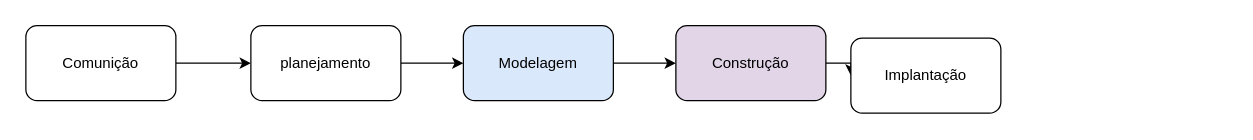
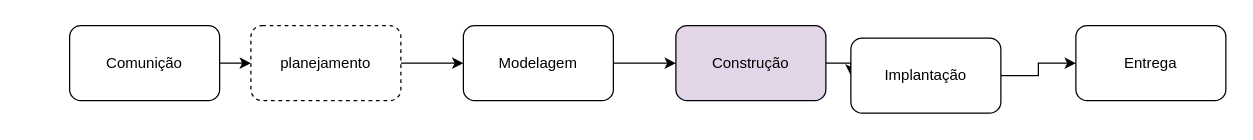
  <mxCell id="0" />
  <mxCell id="1" parent="0" />
  <mxCell id="2" style="edgeStyle=orthogonalEdgeStyle;rounded=0;orthogonalLoop=1;jettySize=auto;html=1;exitX=1;exitY=0.5;exitDx=0;exitDy=0;" edge="1" parent="1" source="3" target="5"><mxGeometry relative="1" as="geometry" /></mxCell>
- <mxCell id="3" value="&lt;font style=&quot;vertical-align: inherit;&quot;&gt;&lt;font style=&quot;vertical-align: inherit;&quot;&gt;Comunição&lt;/font&gt;&lt;/font&gt;" style="rounded=1;whiteSpace=wrap;html=1;" vertex="1" parent="1"><mxGeometry x="20" y="20" width="120" height="60" as="geometry" /></mxCell>
+ <mxCell id="3" value="&lt;font style=&quot;vertical-align: inherit;&quot;&gt;&lt;font style=&quot;vertical-align: inherit;&quot;&gt;Comunição&lt;/font&gt;&lt;/font&gt;" style="rounded=1;whiteSpace=wrap;html=1;" vertex="1" parent="1"><mxGeometry x="55" y="20" width="120" height="60" as="geometry" /></mxCell>
  <mxCell id="4" style="edgeStyle=orthogonalEdgeStyle;rounded=0;orthogonalLoop=1;jettySize=auto;html=1;exitX=1;exitY=0.5;exitDx=0;exitDy=0;" edge="1" parent="1" source="5" target="7"><mxGeometry relative="1" as="geometry" /></mxCell>
- <mxCell id="5" value="&lt;font style=&quot;vertical-align: inherit;&quot;&gt;&lt;font style=&quot;vertical-align: inherit;&quot;&gt;planejamento&lt;/font&gt;&lt;/font&gt;" style="rounded=1;whiteSpace=wrap;html=1;" vertex="1" parent="1"><mxGeometry x="200" y="20" width="120" height="60" as="geometry" /></mxCell>
+ <mxCell id="5" value="&lt;font style=&quot;vertical-align: inherit;&quot;&gt;&lt;font style=&quot;vertical-align: inherit;&quot;&gt;planejamento&lt;/font&gt;&lt;/font&gt;" style="rounded=1;whiteSpace=wrap;html=1;dashed=1;" vertex="1" parent="1"><mxGeometry x="200" y="20" width="120" height="60" as="geometry" /></mxCell>
  <mxCell id="6" style="edgeStyle=orthogonalEdgeStyle;rounded=0;orthogonalLoop=1;jettySize=auto;html=1;exitX=1;exitY=0.5;exitDx=0;exitDy=0;" edge="1" parent="1" source="7" target="9"><mxGeometry relative="1" as="geometry" /></mxCell>
- <mxCell id="7" value="&lt;font style=&quot;vertical-align: inherit;&quot;&gt;&lt;font style=&quot;vertical-align: inherit;&quot;&gt;&lt;font style=&quot;vertical-align: inherit;&quot;&gt;&lt;font style=&quot;vertical-align: inherit;&quot;&gt;Modelagem&lt;/font&gt;&lt;/font&gt;&lt;/font&gt;&lt;/font&gt;" style="rounded=1;whiteSpace=wrap;html=1;fillColor=#dae8fc;" vertex="1" parent="1"><mxGeometry x="370" y="20" width="120" height="60" as="geometry" /></mxCell>
+ <mxCell id="7" value="&lt;font style=&quot;vertical-align: inherit;&quot;&gt;&lt;font style=&quot;vertical-align: inherit;&quot;&gt;&lt;font style=&quot;vertical-align: inherit;&quot;&gt;&lt;font style=&quot;vertical-align: inherit;&quot;&gt;Modelagem&lt;/font&gt;&lt;/font&gt;&lt;/font&gt;&lt;/font&gt;" style="rounded=1;whiteSpace=wrap;html=1;" vertex="1" parent="1"><mxGeometry x="370" y="20" width="120" height="60" as="geometry" /></mxCell>
  <mxCell id="8" style="edgeStyle=orthogonalEdgeStyle;rounded=0;orthogonalLoop=1;jettySize=auto;html=1;exitX=1;exitY=0.5;exitDx=0;exitDy=0;" edge="1" parent="1" source="9" target="11"><mxGeometry relative="1" as="geometry" /></mxCell>
  <mxCell id="9" value="&lt;font style=&quot;vertical-align: inherit;&quot;&gt;&lt;font style=&quot;vertical-align: inherit;&quot;&gt;Construção&lt;/font&gt;&lt;/font&gt;" style="rounded=1;whiteSpace=wrap;html=1;fillColor=#e1d5e7;" vertex="1" parent="1"><mxGeometry x="540" y="20" width="120" height="60" as="geometry" /></mxCell>
+ <mxCell id="10" style="edgeStyle=orthogonalEdgeStyle;rounded=0;orthogonalLoop=1;jettySize=auto;html=1;exitX=1;exitY=0.5;exitDx=0;exitDy=0;" edge="1" parent="1" source="11" target="12"><mxGeometry relative="1" as="geometry" /></mxCell>
  <mxCell id="11" value="&lt;font style=&quot;vertical-align: inherit;&quot;&gt;&lt;font style=&quot;vertical-align: inherit;&quot;&gt;Implantação&lt;/font&gt;&lt;/font&gt;" style="rounded=1;whiteSpace=wrap;html=1;" vertex="1" parent="1"><mxGeometry x="680" y="30" width="120" height="60" as="geometry" /></mxCell>
+ <mxCell id="12" value="&lt;font style=&quot;vertical-align: inherit;&quot;&gt;&lt;font style=&quot;vertical-align: inherit;&quot;&gt;Entrega&lt;/font&gt;&lt;/font&gt;" style="rounded=1;whiteSpace=wrap;html=1;" vertex="1" parent="1"><mxGeometry x="860" y="20" width="120" height="60" as="geometry" /></mxCell>
